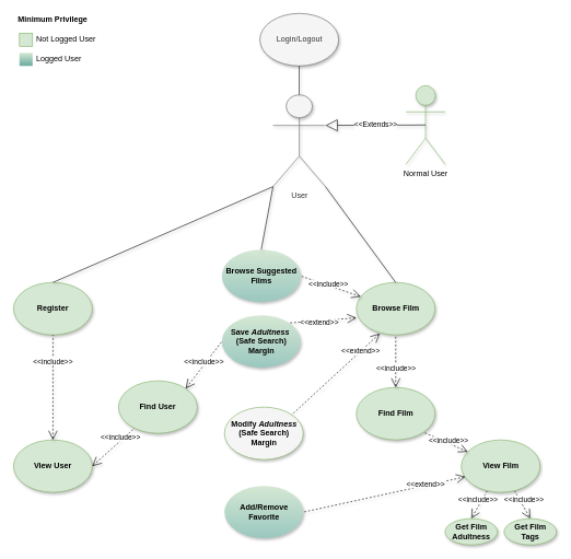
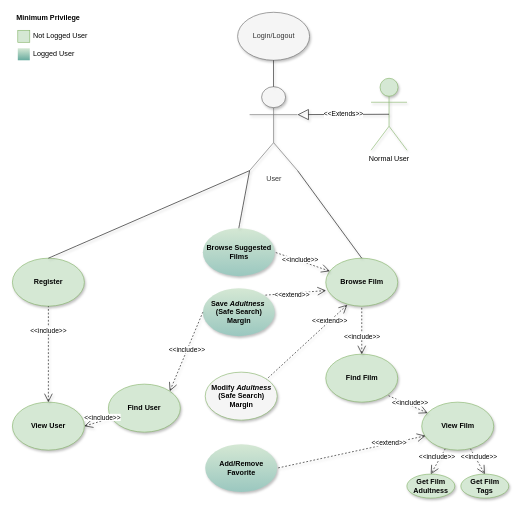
  <mxCell id="0" />
  <mxCell id="1" parent="0" />
  <mxCell id="2" value="User" style="shape=umlActor;verticalLabelPosition=bottom;labelBackgroundColor=#ffffff;verticalAlign=top;html=1;outlineConnect=0;fillColor=#f5f5f5;strokeColor=#666666;shadow=1;fontColor=#333333;" parent="1" vertex="1"><mxGeometry x="415.5" y="144" width="80" height="140" as="geometry" /></mxCell>
  <mxCell id="3" value="Normal User" style="shape=umlActor;verticalLabelPosition=bottom;labelBackgroundColor=#ffffff;verticalAlign=top;html=1;outlineConnect=0;fillColor=#d5e8d4;strokeColor=#82b366;shadow=1;" parent="1" vertex="1"><mxGeometry x="618" y="130" width="60" height="120" as="geometry" /></mxCell>
  <mxCell id="4" value="&amp;lt;&amp;lt;Extends&amp;gt;&amp;gt;" style="endArrow=block;endSize=16;endFill=0;html=1;exitX=0.5;exitY=0.5;exitDx=0;exitDy=0;exitPerimeter=0;shadow=1;entryX=1;entryY=0.333;entryDx=0;entryDy=0;entryPerimeter=0;" parent="1" source="3" target="2" edge="1"><mxGeometry width="160" relative="1" as="geometry"><mxPoint x="593.5" y="200" as="sourcePoint" /><mxPoint x="249" y="345" as="targetPoint" /></mxGeometry></mxCell>
  <mxCell id="5" value="Login/Logout" style="ellipse;whiteSpace=wrap;html=1;fillColor=#f5f5f5;strokeColor=#666666;fontColor=#333333;shadow=1;" parent="1" vertex="1"><mxGeometry x="395.5" y="20" width="120" height="80" as="geometry" /></mxCell>
  <mxCell id="6" value="Add/Remove Favorite" style="ellipse;whiteSpace=wrap;html=1;fontStyle=1;fillColor=#d5e8d4;strokeColor=none;shadow=1;gradientColor=#9AC7BF;" parent="1" vertex="1"><mxGeometry x="341.5" y="740" width="120" height="80" as="geometry" /></mxCell>
  <mxCell id="7" value="View User" style="ellipse;whiteSpace=wrap;html=1;fontStyle=1;fillColor=#d5e8d4;strokeColor=#82b366;shadow=1;" parent="1" vertex="1"><mxGeometry x="20" y="670" width="120" height="80" as="geometry" /></mxCell>
  <mxCell id="8" value="&lt;span style=&quot;background-color: rgb(255 , 255 , 255)&quot;&gt;&amp;lt;&amp;lt;include&amp;gt;&amp;gt;&lt;/span&gt;" style="edgeStyle=none;html=1;startArrow=none;endArrow=open;startSize=12;verticalAlign=bottom;dashed=1;labelBackgroundColor=none;entryX=0.5;entryY=0;entryDx=0;entryDy=0;shadow=1;endFill=0;endSize=12;startFill=0;" parent="1" source="10" target="11" edge="1"><mxGeometry x="0.079" y="-1" width="160" relative="1" as="geometry"><mxPoint x="1035.72" y="726.9" as="sourcePoint" /><mxPoint x="651.5" y="569" as="targetPoint" /><mxPoint as="offset" /></mxGeometry></mxCell>
  <mxCell id="9" value="&lt;span style=&quot;background-color: rgb(255 , 255 , 255)&quot;&gt;&amp;lt;&amp;lt;&lt;/span&gt;&lt;span style=&quot;background-color: rgb(255 , 255 , 255)&quot;&gt;include&lt;/span&gt;&lt;span style=&quot;background-color: rgb(255 , 255 , 255)&quot;&gt;&amp;gt;&amp;gt;&lt;/span&gt;" style="edgeStyle=none;html=1;startArrow=none;endArrow=open;startSize=12;verticalAlign=bottom;dashed=1;labelBackgroundColor=none;entryX=0.5;entryY=0;entryDx=0;entryDy=0;shadow=1;endFill=0;endSize=12;startFill=0;targetPerimeterSpacing=0;" parent="1" source="10" target="12" edge="1"><mxGeometry x="0.093" y="1" width="160" relative="1" as="geometry"><mxPoint x="1035.72" y="687.9" as="sourcePoint" /><mxPoint x="921.44" y="690.22" as="targetPoint" /><mxPoint as="offset" /></mxGeometry></mxCell>
  <mxCell id="10" value="View Film" style="ellipse;whiteSpace=wrap;html=1;fontStyle=1;fillColor=#d5e8d4;strokeColor=#82b366;shadow=1;" parent="1" vertex="1"><mxGeometry x="702.5" y="670" width="120" height="80" as="geometry" /></mxCell>
  <mxCell id="11" value="Get Film Adultness" style="ellipse;whiteSpace=wrap;html=1;fontStyle=1;fillColor=#d5e8d4;strokeColor=#82b366;shadow=1;" parent="1" vertex="1"><mxGeometry x="677.672" y="790" width="80" height="40" as="geometry" /></mxCell>
  <mxCell id="12" value="Get Film Tags" style="ellipse;whiteSpace=wrap;html=1;fontStyle=1;fillColor=#d5e8d4;strokeColor=#82b366;shadow=1;" parent="1" vertex="1"><mxGeometry x="767.672" y="790" width="80" height="40" as="geometry" /></mxCell>
  <mxCell id="13" value="Find Film" style="ellipse;whiteSpace=wrap;html=1;fontStyle=1;fillColor=#d5e8d4;strokeColor=#82b366;shadow=1;" parent="1" vertex="1"><mxGeometry x="542.5" y="590" width="120" height="80" as="geometry" /></mxCell>
  <mxCell id="14" value="&lt;span style=&quot;background-color: rgb(255 , 255 , 255)&quot;&gt;&amp;lt;&amp;lt;include&amp;gt;&amp;gt;&lt;/span&gt;" style="edgeStyle=none;html=1;startArrow=open;endArrow=none;startSize=12;verticalAlign=bottom;dashed=1;labelBackgroundColor=none;entryX=1;entryY=1;entryDx=0;entryDy=0;shadow=1;" parent="1" source="10" target="13" edge="1"><mxGeometry x="-0.178" y="5" width="160" relative="1" as="geometry"><mxPoint x="732.5" y="670" as="sourcePoint" /><mxPoint x="726.1" y="505.76" as="targetPoint" /><mxPoint as="offset" /></mxGeometry></mxCell>
  <mxCell id="15" value="&lt;b&gt;Browse Film&lt;/b&gt;" style="ellipse;whiteSpace=wrap;html=1;fontStyle=1;fillColor=#d5e8d4;strokeColor=#82b366;shadow=1;" parent="1" vertex="1"><mxGeometry x="542.5" y="430" width="120" height="80" as="geometry" /></mxCell>
  <mxCell id="16" value="&lt;span style=&quot;background-color: rgb(255 , 255 , 255)&quot;&gt;&amp;lt;&amp;lt;include&amp;gt;&amp;gt;&lt;/span&gt;" style="edgeStyle=none;html=1;startArrow=open;endArrow=none;startSize=12;verticalAlign=bottom;dashed=1;labelBackgroundColor=none;entryX=0.5;entryY=1;entryDx=0;entryDy=0;exitX=0.5;exitY=0;exitDx=0;exitDy=0;shadow=1;" parent="1" source="13" target="15" edge="1"><mxGeometry x="-0.5" width="160" relative="1" as="geometry"><mxPoint x="296" y="680" as="sourcePoint" /><mxPoint x="296" y="520" as="targetPoint" /><mxPoint as="offset" /></mxGeometry></mxCell>
  <mxCell id="17" value="" style="endArrow=none;html=1;entryX=0.5;entryY=1;entryDx=0;entryDy=0;exitX=0.5;exitY=0;exitDx=0;exitDy=0;exitPerimeter=0;shadow=1;" parent="1" source="2" target="5" edge="1"><mxGeometry width="50" height="50" relative="1" as="geometry"><mxPoint x="-467.5" y="870" as="sourcePoint" /><mxPoint x="-417.5" y="820" as="targetPoint" /></mxGeometry></mxCell>
  <mxCell id="18" value="" style="endArrow=none;html=1;exitX=0.5;exitY=0;exitDx=0;exitDy=0;strokeColor=#000000;curved=1;entryX=1;entryY=1;entryDx=0;entryDy=0;entryPerimeter=0;shadow=1;" parent="1" source="15" target="2" edge="1"><mxGeometry width="50" height="50" relative="1" as="geometry"><mxPoint x="802.5" y="610" as="sourcePoint" /><mxPoint x="308" y="470" as="targetPoint" /></mxGeometry></mxCell>
  <mxCell id="19" value="Register" style="ellipse;whiteSpace=wrap;html=1;fontStyle=1;fillColor=#d5e8d4;strokeColor=#82b366;shadow=1;" parent="1" vertex="1"><mxGeometry x="20" y="430" width="120" height="80" as="geometry" /></mxCell>
  <mxCell id="20" value="&lt;span style=&quot;background-color: rgb(255 , 255 , 255)&quot;&gt;&amp;lt;&amp;lt;include&amp;gt;&amp;gt;&lt;/span&gt;" style="edgeStyle=none;html=1;startArrow=open;endArrow=none;startSize=12;verticalAlign=bottom;dashed=1;labelBackgroundColor=none;entryX=0.5;entryY=1;entryDx=0;entryDy=0;shadow=1;exitX=0.5;exitY=0;exitDx=0;exitDy=0;" parent="1" source="7" target="19" edge="1"><mxGeometry x="0.375" width="160" relative="1" as="geometry"><mxPoint x="53" y="600" as="sourcePoint" /><mxPoint x="53" y="520" as="targetPoint" /><mxPoint as="offset" /></mxGeometry></mxCell>
  <mxCell id="21" value="" style="endArrow=none;html=1;exitX=0.5;exitY=0;exitDx=0;exitDy=0;strokeColor=#000000;curved=1;entryX=0;entryY=1;entryDx=0;entryDy=0;entryPerimeter=0;shadow=1;" parent="1" source="19" target="2" edge="1"><mxGeometry width="50" height="50" relative="1" as="geometry"><mxPoint x="-314" y="610" as="sourcePoint" /><mxPoint x="191" y="210" as="targetPoint" /></mxGeometry></mxCell>
  <mxCell id="22" value="&lt;span style=&quot;background-color: rgb(255 , 255 , 255)&quot;&gt;&amp;lt;&amp;lt;extend&amp;gt;&amp;gt;&lt;/span&gt;" style="edgeStyle=none;html=1;startArrow=open;endArrow=none;startSize=12;verticalAlign=bottom;dashed=1;labelBackgroundColor=none;exitX=0.051;exitY=0.702;exitDx=0;exitDy=0;shadow=1;entryX=1;entryY=0.5;entryDx=0;entryDy=0;exitPerimeter=0;" parent="1" source="10" target="6" edge="1"><mxGeometry x="-0.494" y="7" width="160" relative="1" as="geometry"><mxPoint x="286" y="720" as="sourcePoint" /><mxPoint x="370.074" y="648.284" as="targetPoint" /><mxPoint as="offset" /></mxGeometry></mxCell>
  <mxCell id="23" value="" style="rounded=0;whiteSpace=wrap;html=1;strokeColor=none;fillColor=#d5e8d4;gradientColor=#67AB9F;" parent="1" vertex="1"><mxGeometry x="29" y="80" width="20" height="20" as="geometry" /></mxCell>
  <mxCell id="24" value="Logged User" style="text;html=1;strokeColor=none;fillColor=none;align=left;verticalAlign=middle;whiteSpace=wrap;rounded=0;" parent="1" vertex="1"><mxGeometry x="53" y="80" width="87" height="20" as="geometry" /></mxCell>
  <mxCell id="25" value="" style="rounded=0;whiteSpace=wrap;html=1;strokeColor=#82b366;fillColor=#d5e8d4;" parent="1" vertex="1"><mxGeometry x="29" y="50" width="20" height="20" as="geometry" /></mxCell>
  <mxCell id="26" value="Not Logged User" style="text;html=1;strokeColor=none;fillColor=none;align=left;verticalAlign=middle;whiteSpace=wrap;rounded=0;" parent="1" vertex="1"><mxGeometry x="53" y="50" width="96" height="20" as="geometry" /></mxCell>
  <mxCell id="27" value="Minimum Privilege" style="text;html=1;strokeColor=none;fillColor=none;align=center;verticalAlign=middle;whiteSpace=wrap;rounded=0;shadow=0;fontStyle=1" parent="1" vertex="1"><mxGeometry x="20" y="20" width="120" height="20" as="geometry" /></mxCell>
  <mxCell id="28" value="Modify &lt;i&gt;Adultness &lt;/i&gt;(Safe Search) Margin" style="ellipse;whiteSpace=wrap;html=1;fontStyle=1;fillColor=#f5f5f5;strokeColor=#82b366;shadow=1;" parent="1" vertex="1"><mxGeometry x="341.5" y="620" width="120" height="80" as="geometry" /></mxCell>
  <mxCell id="29" value="&lt;span style=&quot;background-color: rgb(255 , 255 , 255)&quot;&gt;&amp;lt;&amp;lt;extend&amp;gt;&amp;gt;&lt;/span&gt;" style="edgeStyle=none;html=1;startArrow=open;endArrow=none;startSize=12;verticalAlign=bottom;dashed=1;labelBackgroundColor=none;shadow=1;entryX=1;entryY=0;entryDx=0;entryDy=0;exitX=0.298;exitY=0.973;exitDx=0;exitDy=0;exitPerimeter=0;" parent="1" source="15" target="28" edge="1"><mxGeometry x="-0.494" y="7" width="160" relative="1" as="geometry"><mxPoint x="420" y="540" as="sourcePoint" /><mxPoint x="475" y="780" as="targetPoint" /><mxPoint as="offset" /></mxGeometry></mxCell>
  <mxCell id="30" value="Browse Suggested Films" style="ellipse;whiteSpace=wrap;html=1;fontStyle=1;fillColor=#d5e8d4;strokeColor=none;shadow=1;gradientColor=#9AC7BF;" parent="1" vertex="1"><mxGeometry x="337.5" y="380" width="120" height="80" as="geometry" /></mxCell>
  <mxCell id="31" value="" style="endArrow=none;html=1;exitX=0.5;exitY=0;exitDx=0;exitDy=0;strokeColor=#000000;curved=1;entryX=0;entryY=1;entryDx=0;entryDy=0;entryPerimeter=0;shadow=1;" parent="1" source="30" target="2" edge="1"><mxGeometry width="50" height="50" relative="1" as="geometry"><mxPoint x="650.5" y="600" as="sourcePoint" /><mxPoint x="505.5" y="294" as="targetPoint" /></mxGeometry></mxCell>
  <mxCell id="32" value="&lt;span style=&quot;background-color: rgb(255 , 255 , 255)&quot;&gt;&amp;lt;&amp;lt;include&amp;gt;&amp;gt;&lt;/span&gt;" style="edgeStyle=none;html=1;startArrow=open;endArrow=none;startSize=12;verticalAlign=bottom;dashed=1;labelBackgroundColor=none;shadow=1;entryX=1;entryY=0.5;entryDx=0;entryDy=0;" parent="1" source="15" target="30" edge="1"><mxGeometry x="0.04" y="7" width="160" relative="1" as="geometry"><mxPoint x="570.074" y="508.284" as="sourcePoint" /><mxPoint x="230" y="551.5" as="targetPoint" /><mxPoint as="offset" /></mxGeometry></mxCell>
  <mxCell id="33" value="Save&amp;nbsp;&lt;i&gt;Adultness&amp;nbsp;&lt;br&gt;&lt;/i&gt;(Safe Search) Margin" style="ellipse;whiteSpace=wrap;html=1;fontStyle=1;fillColor=#d5e8d4;strokeColor=none;shadow=1;gradientColor=#9AC7BF;" parent="1" vertex="1"><mxGeometry x="337.5" y="480" width="120" height="80" as="geometry" /></mxCell>
- <mxCell id="34" value="Find User" style="ellipse;whiteSpace=wrap;html=1;fontStyle=1;fillColor=#d5e8d4;strokeColor=#82b366;shadow=1;" parent="1" vertex="1"><mxGeometry x="180" y="580" width="120" height="80" as="geometry" /></mxCell>
+ <mxCell id="34" value="Find User" style="ellipse;whiteSpace=wrap;html=1;fontStyle=1;fillColor=#d5e8d4;strokeColor=#82b366;shadow=1;" parent="1" vertex="1"><mxGeometry x="180" y="640" width="120" height="80" as="geometry" /></mxCell>
  <mxCell id="35" value="&lt;span style=&quot;background-color: rgb(255 , 255 , 255)&quot;&gt;&amp;lt;&amp;lt;include&amp;gt;&amp;gt;&lt;/span&gt;" style="edgeStyle=none;html=1;startArrow=open;endArrow=none;startSize=12;verticalAlign=bottom;dashed=1;labelBackgroundColor=none;shadow=1;entryX=0;entryY=0.5;entryDx=0;entryDy=0;exitX=1;exitY=0;exitDx=0;exitDy=0;" parent="1" source="34" target="33" edge="1"><mxGeometry x="-0.074" y="-3" width="160" relative="1" as="geometry"><mxPoint x="559.097" y="461.765" as="sourcePoint" /><mxPoint x="467.5" y="430" as="targetPoint" /><mxPoint as="offset" /></mxGeometry></mxCell>
  <mxCell id="36" value="&lt;span style=&quot;background-color: rgb(255 , 255 , 255)&quot;&gt;&amp;lt;&amp;lt;include&amp;gt;&amp;gt;&lt;/span&gt;" style="edgeStyle=none;html=1;startArrow=open;endArrow=none;startSize=12;verticalAlign=bottom;dashed=1;labelBackgroundColor=none;shadow=1;exitX=1;exitY=0.5;exitDx=0;exitDy=0;" parent="1" source="7" target="34" edge="1"><mxGeometry x="0.267" y="-3" width="160" relative="1" as="geometry"><mxPoint x="212.426" y="691.716" as="sourcePoint" /><mxPoint x="347.5" y="590" as="targetPoint" /><mxPoint y="1" as="offset" /></mxGeometry></mxCell>
  <mxCell id="37" value="&lt;span style=&quot;background-color: rgb(255 , 255 , 255)&quot;&gt;&amp;lt;&amp;lt;extend&amp;gt;&amp;gt;&lt;/span&gt;" style="edgeStyle=none;html=1;startArrow=open;endArrow=none;startSize=12;verticalAlign=bottom;dashed=1;labelBackgroundColor=none;shadow=1;entryX=1;entryY=0;entryDx=0;entryDy=0;exitX=0.002;exitY=0.674;exitDx=0;exitDy=0;exitPerimeter=0;" parent="1" source="15" target="33" edge="1"><mxGeometry x="0.129" y="13" width="160" relative="1" as="geometry"><mxPoint x="588.26" y="517.84" as="sourcePoint" /><mxPoint x="447.426" y="681.716" as="targetPoint" /><mxPoint as="offset" /></mxGeometry></mxCell>
